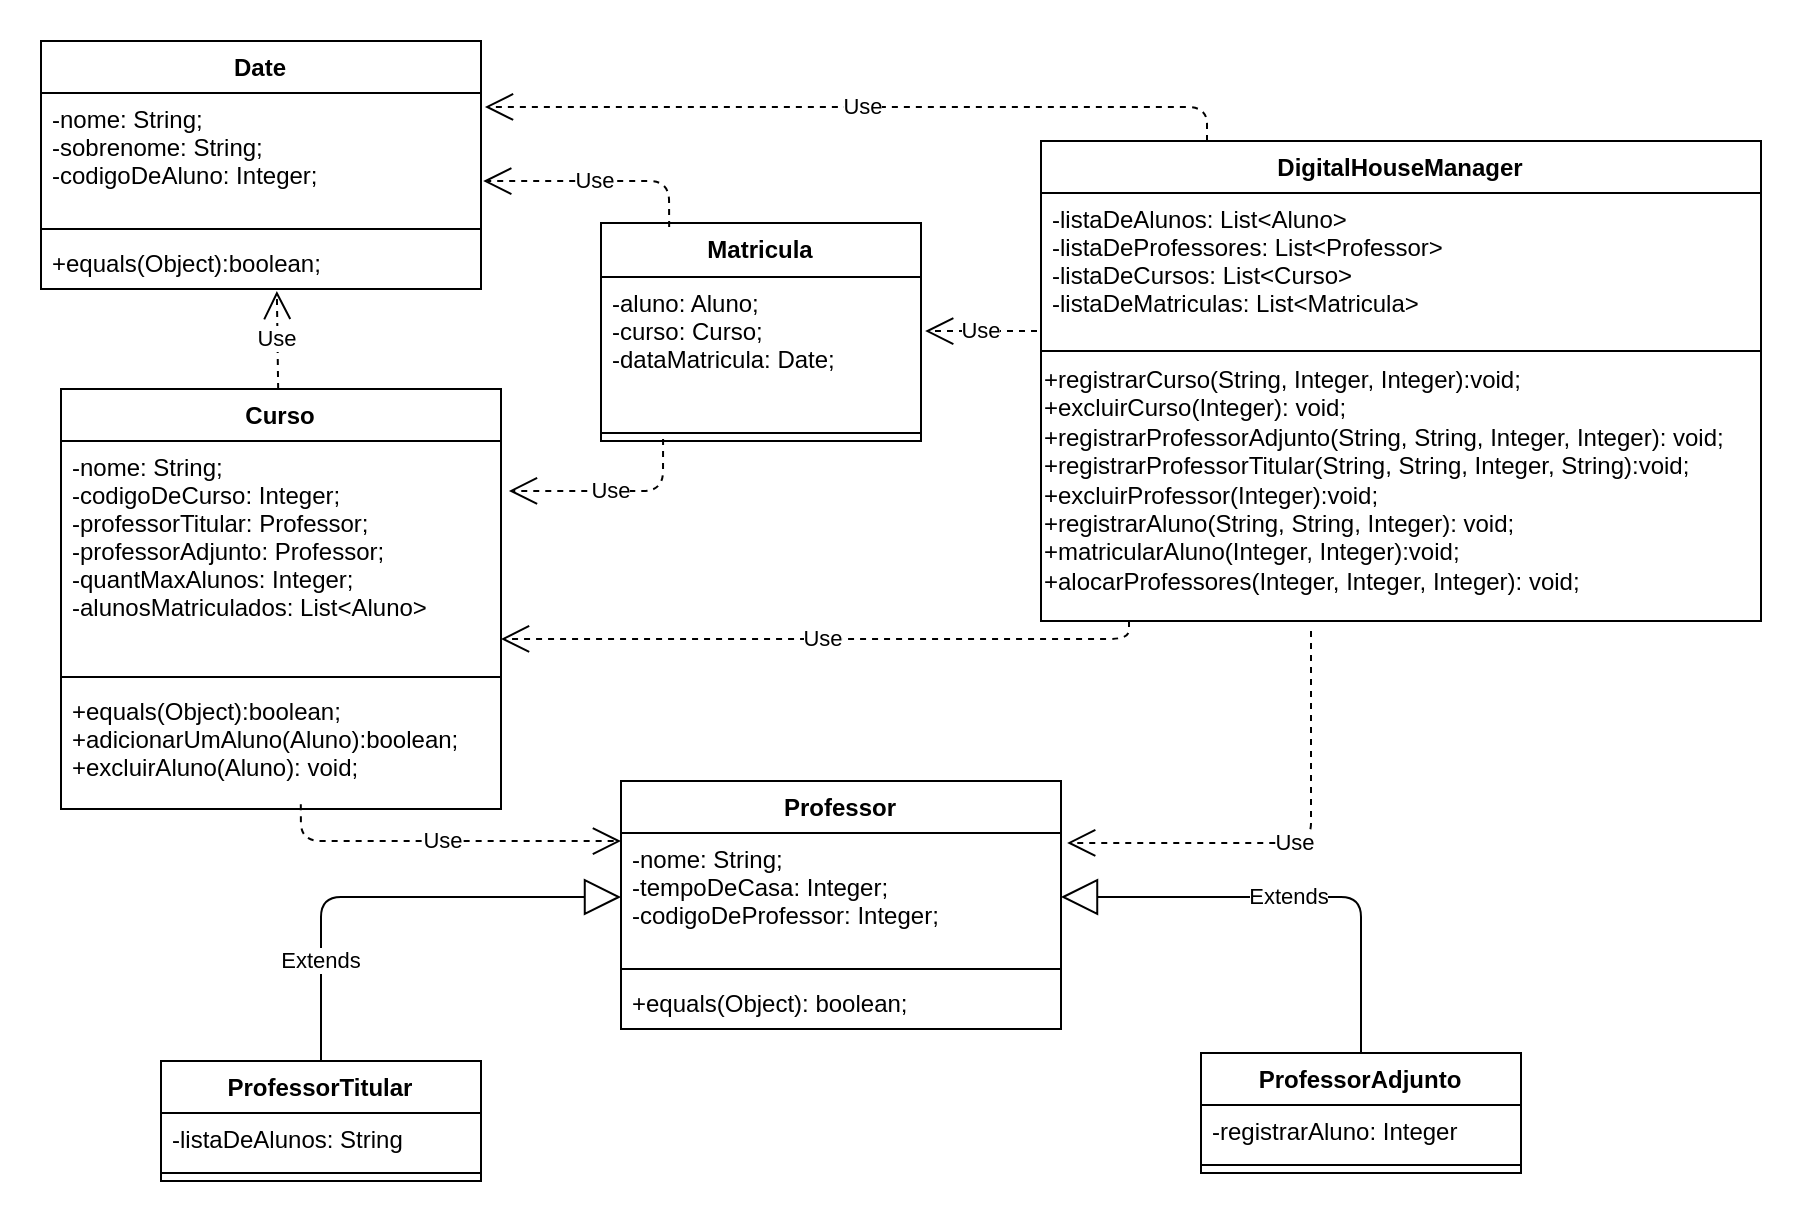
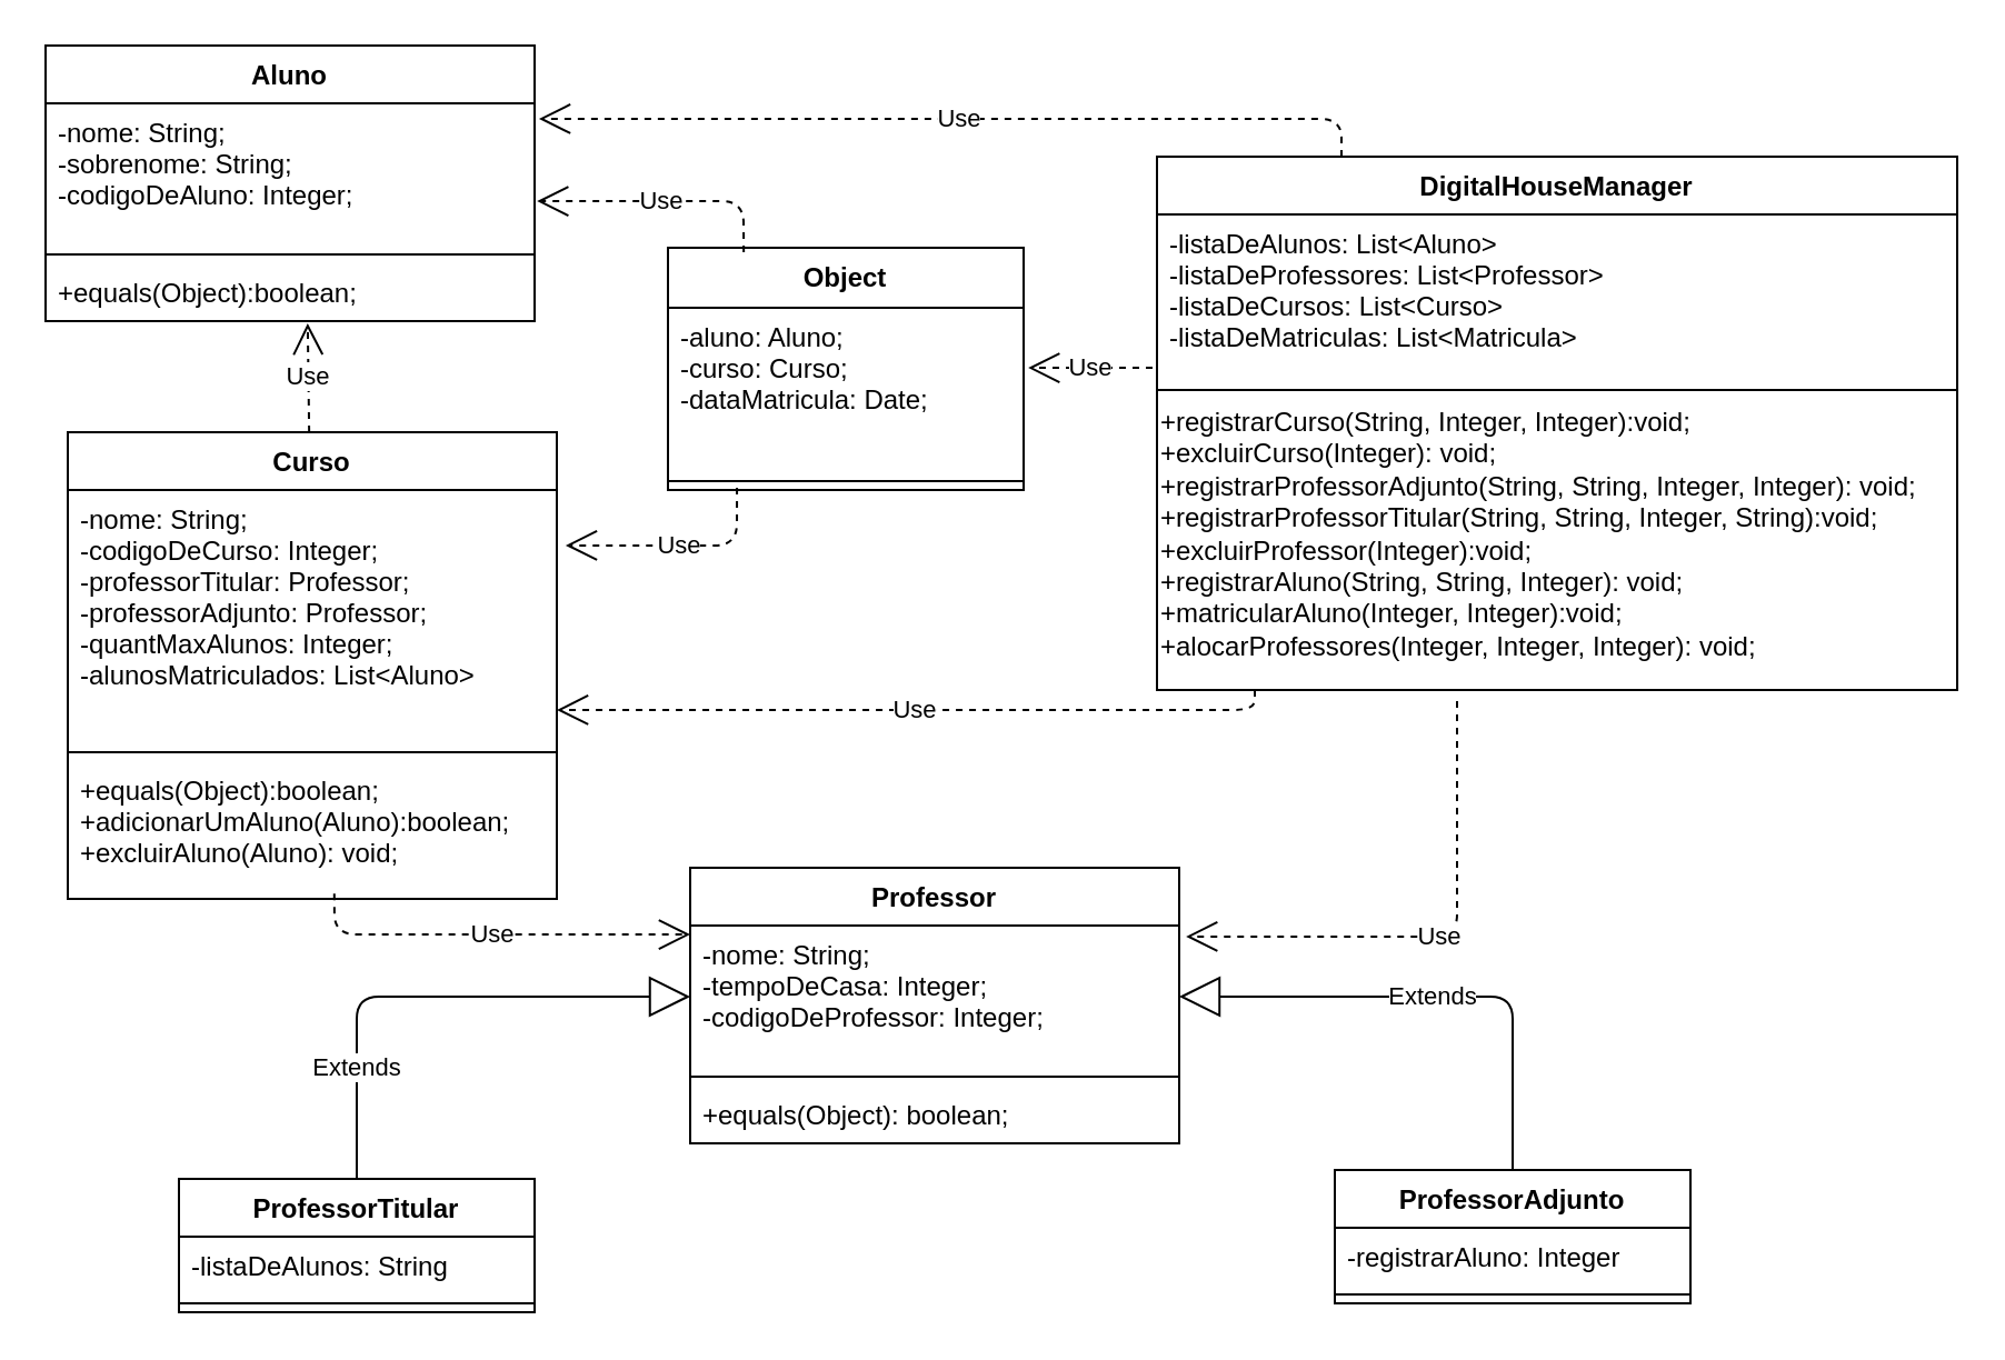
  <mxCell id="0" />
  <mxCell id="1" parent="0" />
- <mxCell id="2" value="Date" style="swimlane;fontStyle=1;align=center;verticalAlign=top;childLayout=stackLayout;horizontal=1;startSize=26;horizontalStack=0;resizeParent=1;resizeParentMax=0;resizeLast=0;collapsible=1;marginBottom=0;" vertex="1" parent="1"><mxGeometry x="20" y="20" width="220" height="124" as="geometry" /></mxCell>
+ <mxCell id="2" value="Aluno" style="swimlane;fontStyle=1;align=center;verticalAlign=top;childLayout=stackLayout;horizontal=1;startSize=26;horizontalStack=0;resizeParent=1;resizeParentMax=0;resizeLast=0;collapsible=1;marginBottom=0;" vertex="1" parent="1"><mxGeometry x="20" y="20" width="220" height="124" as="geometry" /></mxCell>
  <mxCell id="3" value="-nome: String;&#10;-sobrenome: String;&#10;-codigoDeAluno: Integer;" style="text;strokeColor=none;fillColor=none;align=left;verticalAlign=top;spacingLeft=4;spacingRight=4;overflow=hidden;rotatable=0;points=[[0,0.5],[1,0.5]];portConstraint=eastwest;" vertex="1" parent="2"><mxGeometry y="26" width="220" height="64" as="geometry" /></mxCell>
  <mxCell id="4" value="" style="line;strokeWidth=1;fillColor=none;align=left;verticalAlign=middle;spacingTop=-1;spacingLeft=3;spacingRight=3;rotatable=0;labelPosition=right;points=[];portConstraint=eastwest;" vertex="1" parent="2"><mxGeometry y="90" width="220" height="8" as="geometry" /></mxCell>
  <mxCell id="5" value="+equals(Object):boolean;" style="text;strokeColor=none;fillColor=none;align=left;verticalAlign=top;spacingLeft=4;spacingRight=4;overflow=hidden;rotatable=0;points=[[0,0.5],[1,0.5]];portConstraint=eastwest;" vertex="1" parent="2"><mxGeometry y="98" width="220" height="26" as="geometry" /></mxCell>
  <mxCell id="6" value="Curso" style="swimlane;fontStyle=1;align=center;verticalAlign=top;childLayout=stackLayout;horizontal=1;startSize=26;horizontalStack=0;resizeParent=1;resizeParentMax=0;resizeLast=0;collapsible=1;marginBottom=0;" vertex="1" parent="1"><mxGeometry x="30" y="194" width="220" height="210" as="geometry" /></mxCell>
  <mxCell id="7" value="-nome: String;&#10;-codigoDeCurso: Integer;&#10;-professorTitular: Professor;&#10;-professorAdjunto: Professor;&#10;-quantMaxAlunos: Integer;&#10;-alunosMatriculados: List&lt;Aluno&gt;&#10;" style="text;strokeColor=none;fillColor=none;align=left;verticalAlign=top;spacingLeft=4;spacingRight=4;overflow=hidden;rotatable=0;points=[[0,0.5],[1,0.5]];portConstraint=eastwest;" vertex="1" parent="6"><mxGeometry y="26" width="220" height="114" as="geometry" /></mxCell>
  <mxCell id="8" value="" style="line;strokeWidth=1;fillColor=none;align=left;verticalAlign=middle;spacingTop=-1;spacingLeft=3;spacingRight=3;rotatable=0;labelPosition=right;points=[];portConstraint=eastwest;" vertex="1" parent="6"><mxGeometry y="140" width="220" height="8" as="geometry" /></mxCell>
  <mxCell id="9" value="+equals(Object):boolean;&#10;+adicionarUmAluno(Aluno):boolean;&#10;+excluirAluno(Aluno): void;" style="text;strokeColor=none;fillColor=none;align=left;verticalAlign=top;spacingLeft=4;spacingRight=4;overflow=hidden;rotatable=0;points=[[0,0.5],[1,0.5]];portConstraint=eastwest;" vertex="1" parent="6"><mxGeometry y="148" width="220" height="62" as="geometry" /></mxCell>
  <mxCell id="10" value="Professor" style="swimlane;fontStyle=1;align=center;verticalAlign=top;childLayout=stackLayout;horizontal=1;startSize=26;horizontalStack=0;resizeParent=1;resizeParentMax=0;resizeLast=0;collapsible=1;marginBottom=0;" vertex="1" parent="1"><mxGeometry x="310" y="390" width="220" height="124" as="geometry" /></mxCell>
  <mxCell id="11" value="-nome: String;&#10;-tempoDeCasa: Integer;&#10;-codigoDeProfessor: Integer;&#10;&#10;" style="text;strokeColor=none;fillColor=none;align=left;verticalAlign=top;spacingLeft=4;spacingRight=4;overflow=hidden;rotatable=0;points=[[0,0.5],[1,0.5]];portConstraint=eastwest;" vertex="1" parent="10"><mxGeometry y="26" width="220" height="64" as="geometry" /></mxCell>
  <mxCell id="12" value="" style="line;strokeWidth=1;fillColor=none;align=left;verticalAlign=middle;spacingTop=-1;spacingLeft=3;spacingRight=3;rotatable=0;labelPosition=right;points=[];portConstraint=eastwest;" vertex="1" parent="10"><mxGeometry y="90" width="220" height="8" as="geometry" /></mxCell>
  <mxCell id="13" value="+equals(Object): boolean;" style="text;strokeColor=none;fillColor=none;align=left;verticalAlign=top;spacingLeft=4;spacingRight=4;overflow=hidden;rotatable=0;points=[[0,0.5],[1,0.5]];portConstraint=eastwest;" vertex="1" parent="10"><mxGeometry y="98" width="220" height="26" as="geometry" /></mxCell>
  <mxCell id="14" value="ProfessorTitular" style="swimlane;fontStyle=1;align=center;verticalAlign=top;childLayout=stackLayout;horizontal=1;startSize=26;horizontalStack=0;resizeParent=1;resizeParentMax=0;resizeLast=0;collapsible=1;marginBottom=0;" vertex="1" parent="1"><mxGeometry x="80" y="530" width="160" height="60" as="geometry" /></mxCell>
  <mxCell id="15" value="-listaDeAlunos: String" style="text;strokeColor=none;fillColor=none;align=left;verticalAlign=top;spacingLeft=4;spacingRight=4;overflow=hidden;rotatable=0;points=[[0,0.5],[1,0.5]];portConstraint=eastwest;" vertex="1" parent="14"><mxGeometry y="26" width="160" height="26" as="geometry" /></mxCell>
  <mxCell id="16" value="" style="line;strokeWidth=1;fillColor=none;align=left;verticalAlign=middle;spacingTop=-1;spacingLeft=3;spacingRight=3;rotatable=0;labelPosition=right;points=[];portConstraint=eastwest;" vertex="1" parent="14"><mxGeometry y="52" width="160" height="8" as="geometry" /></mxCell>
  <mxCell id="17" value="ProfessorAdjunto" style="swimlane;fontStyle=1;align=center;verticalAlign=top;childLayout=stackLayout;horizontal=1;startSize=26;horizontalStack=0;resizeParent=1;resizeParentMax=0;resizeLast=0;collapsible=1;marginBottom=0;" vertex="1" parent="1"><mxGeometry x="600" y="526" width="160" height="60" as="geometry" /></mxCell>
  <mxCell id="18" value="-registrarAluno: Integer" style="text;strokeColor=none;fillColor=none;align=left;verticalAlign=top;spacingLeft=4;spacingRight=4;overflow=hidden;rotatable=0;points=[[0,0.5],[1,0.5]];portConstraint=eastwest;" vertex="1" parent="17"><mxGeometry y="26" width="160" height="26" as="geometry" /></mxCell>
  <mxCell id="19" value="" style="line;strokeWidth=1;fillColor=none;align=left;verticalAlign=middle;spacingTop=-1;spacingLeft=3;spacingRight=3;rotatable=0;labelPosition=right;points=[];portConstraint=eastwest;" vertex="1" parent="17"><mxGeometry y="52" width="160" height="8" as="geometry" /></mxCell>
- <mxCell id="20" value="Matricula" style="swimlane;fontStyle=1;align=center;verticalAlign=top;childLayout=stackLayout;horizontal=1;startSize=27;horizontalStack=0;resizeParent=1;resizeParentMax=0;resizeLast=0;collapsible=1;marginBottom=0;" vertex="1" parent="1"><mxGeometry x="300" y="111" width="160" height="109" as="geometry" /></mxCell>
+ <mxCell id="20" value="Object" style="swimlane;fontStyle=1;align=center;verticalAlign=top;childLayout=stackLayout;horizontal=1;startSize=27;horizontalStack=0;resizeParent=1;resizeParentMax=0;resizeLast=0;collapsible=1;marginBottom=0;" vertex="1" parent="1"><mxGeometry x="300" y="111" width="160" height="109" as="geometry" /></mxCell>
  <mxCell id="21" value="-aluno: Aluno;&#10;-curso: Curso;&#10;-dataMatricula: Date;&#10;" style="text;strokeColor=none;fillColor=none;align=left;verticalAlign=top;spacingLeft=4;spacingRight=4;overflow=hidden;rotatable=0;points=[[0,0.5],[1,0.5]];portConstraint=eastwest;" vertex="1" parent="20"><mxGeometry y="27" width="160" height="74" as="geometry" /></mxCell>
  <mxCell id="22" value="" style="line;strokeWidth=1;fillColor=none;align=left;verticalAlign=middle;spacingTop=-1;spacingLeft=3;spacingRight=3;rotatable=0;labelPosition=right;points=[];portConstraint=eastwest;" vertex="1" parent="20"><mxGeometry y="101" width="160" height="8" as="geometry" /></mxCell>
  <mxCell id="23" value="Use" style="endArrow=open;endSize=12;dashed=1;html=1;entryX=0.536;entryY=1.038;entryDx=0;entryDy=0;entryPerimeter=0;" edge="1" parent="1" source="6" target="5"><mxGeometry width="160" relative="1" as="geometry"><mxPoint x="600" y="240" as="sourcePoint" /><mxPoint x="760" y="240" as="targetPoint" /></mxGeometry></mxCell>
  <mxCell id="24" value="Use" style="endArrow=open;endSize=12;dashed=1;html=1;entryX=0;entryY=0.063;entryDx=0;entryDy=0;exitX=0.545;exitY=0.962;exitDx=0;exitDy=0;exitPerimeter=0;entryPerimeter=0;" edge="1" parent="1" source="9" target="11"><mxGeometry width="160" relative="1" as="geometry"><mxPoint x="250" y="290" as="sourcePoint" /><mxPoint x="410" y="290" as="targetPoint" /><Array as="points"><mxPoint x="150" y="420" /></Array></mxGeometry></mxCell>
  <mxCell id="25" value="Use" style="endArrow=open;endSize=12;dashed=1;html=1;entryX=1.018;entryY=0.219;entryDx=0;entryDy=0;entryPerimeter=0;exitX=0.194;exitY=0.875;exitDx=0;exitDy=0;exitPerimeter=0;" edge="1" parent="1" source="22" target="7"><mxGeometry width="160" relative="1" as="geometry"><mxPoint x="610" y="354.5" as="sourcePoint" /><mxPoint x="770" y="354.5" as="targetPoint" /><Array as="points"><mxPoint x="331" y="245" /></Array></mxGeometry></mxCell>
  <mxCell id="26" value="Use" style="endArrow=open;endSize=12;dashed=1;html=1;exitX=0.213;exitY=0.018;exitDx=0;exitDy=0;exitPerimeter=0;entryX=1.005;entryY=0.688;entryDx=0;entryDy=0;entryPerimeter=0;" edge="1" parent="1" source="20" target="3"><mxGeometry x="0.038" width="160" relative="1" as="geometry"><mxPoint x="610" y="400" as="sourcePoint" /><mxPoint x="250" y="60" as="targetPoint" /><Array as="points"><mxPoint x="334" y="90" /></Array><mxPoint as="offset" /></mxGeometry></mxCell>
  <mxCell id="27" value="Extends" style="endArrow=block;endSize=16;endFill=0;html=1;entryX=0;entryY=0.5;entryDx=0;entryDy=0;" edge="1" parent="1" target="11"><mxGeometry x="-0.569" width="160" relative="1" as="geometry"><mxPoint x="160" y="530" as="sourcePoint" /><mxPoint x="180" y="610" as="targetPoint" /><Array as="points"><mxPoint x="160" y="448" /></Array><mxPoint as="offset" /></mxGeometry></mxCell>
  <mxCell id="28" value="Extends" style="endArrow=block;endSize=16;endFill=0;html=1;entryX=1;entryY=0.5;entryDx=0;entryDy=0;exitX=0.5;exitY=0;exitDx=0;exitDy=0;" edge="1" parent="1" source="17" target="11"><mxGeometry width="160" relative="1" as="geometry"><mxPoint x="10" y="650" as="sourcePoint" /><mxPoint x="170" y="650" as="targetPoint" /><Array as="points"><mxPoint x="680" y="448" /></Array></mxGeometry></mxCell>
  <mxCell id="29" value="DigitalHouseManager" style="swimlane;fontStyle=1;align=center;verticalAlign=top;childLayout=stackLayout;horizontal=1;startSize=26;horizontalStack=0;resizeParent=1;resizeParentMax=0;resizeLast=0;collapsible=1;marginBottom=0;" vertex="1" parent="1"><mxGeometry x="520" y="70" width="360" height="240" as="geometry" /></mxCell>
  <mxCell id="30" value="-listaDeAlunos: List&lt;Aluno&gt;&#10;-listaDeProfessores: List&lt;Professor&gt;&#10;-listaDeCursos: List&lt;Curso&gt;&#10;-listaDeMatriculas: List&lt;Matricula&gt;&#10;" style="text;strokeColor=none;fillColor=none;align=left;verticalAlign=top;spacingLeft=4;spacingRight=4;overflow=hidden;rotatable=0;points=[[0,0.5],[1,0.5]];portConstraint=eastwest;" vertex="1" parent="29"><mxGeometry y="26" width="360" height="74" as="geometry" /></mxCell>
  <mxCell id="31" value="" style="line;strokeWidth=1;fillColor=none;align=left;verticalAlign=middle;spacingTop=-1;spacingLeft=3;spacingRight=3;rotatable=0;labelPosition=right;points=[];portConstraint=eastwest;" vertex="1" parent="29"><mxGeometry y="100" width="360" height="10" as="geometry" /></mxCell>
  <mxCell id="32" value="+registrarCurso(String, Integer, Integer):void;&amp;nbsp;&lt;br&gt;+excluirCurso(Integer): void;&lt;br&gt;+registrarProfessorAdjunto(String, String, Integer, Integer): void;&lt;br&gt;+registrarProfessorTitular(String, String, Integer, String):void;&lt;br&gt;+excluirProfessor(Integer):void;&lt;br&gt;+registrarAluno(String, String, Integer): void;&lt;br&gt;+matricularAluno(Integer, Integer):void;&lt;br&gt;+alocarProfessores(Integer, Integer, Integer): void;&lt;br&gt;&lt;br&gt;" style="text;html=1;resizable=0;points=[];autosize=1;align=left;verticalAlign=top;spacingTop=-4;" vertex="1" parent="29"><mxGeometry y="110" width="360" height="130" as="geometry" /></mxCell>
  <mxCell id="33" value="Use" style="endArrow=open;endSize=12;dashed=1;html=1;entryX=1.009;entryY=0.109;entryDx=0;entryDy=0;entryPerimeter=0;" edge="1" parent="1" target="3"><mxGeometry width="160" relative="1" as="geometry"><mxPoint x="603" y="70" as="sourcePoint" /><mxPoint x="670" y="316.5" as="targetPoint" /><Array as="points"><mxPoint x="603" y="53" /></Array></mxGeometry></mxCell>
  <mxCell id="34" value="Use" style="endArrow=open;endSize=12;dashed=1;html=1;entryX=1.013;entryY=0.365;entryDx=0;entryDy=0;entryPerimeter=0;" edge="1" parent="1" target="21"><mxGeometry width="160" relative="1" as="geometry"><mxPoint x="518" y="165" as="sourcePoint" /><mxPoint x="810" y="440" as="targetPoint" /></mxGeometry></mxCell>
  <mxCell id="35" value="Use" style="endArrow=open;endSize=12;dashed=1;html=1;entryX=1.014;entryY=0.078;entryDx=0;entryDy=0;entryPerimeter=0;" edge="1" parent="1" target="11"><mxGeometry width="160" relative="1" as="geometry"><mxPoint x="655" y="315" as="sourcePoint" /><mxPoint x="790" y="384.5" as="targetPoint" /><Array as="points"><mxPoint x="655" y="421" /></Array></mxGeometry></mxCell>
  <mxCell id="36" value="Use" style="endArrow=open;endSize=12;dashed=1;html=1;entryX=1;entryY=0.868;entryDx=0;entryDy=0;entryPerimeter=0;" edge="1" parent="1" target="7"><mxGeometry width="160" relative="1" as="geometry"><mxPoint x="564" y="310" as="sourcePoint" /><mxPoint x="610" y="354.5" as="targetPoint" /><Array as="points"><mxPoint x="564" y="319" /></Array></mxGeometry></mxCell>
